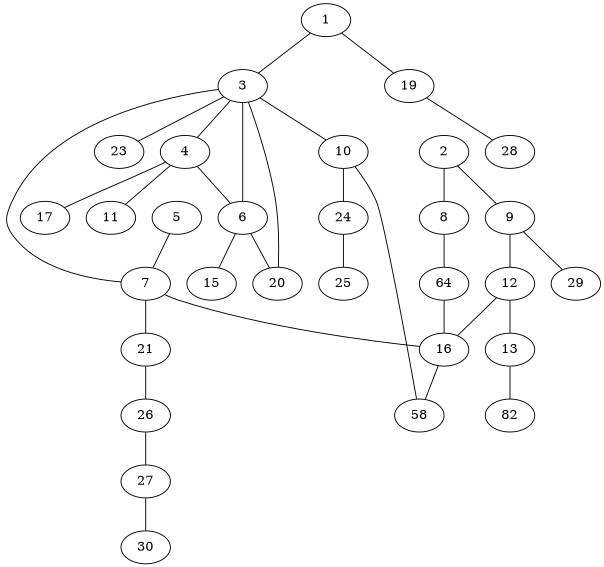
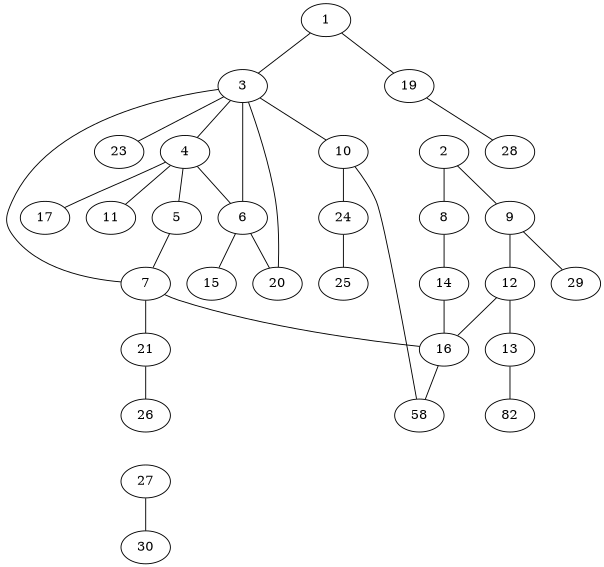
  graph {
    1
    3
    19
    2
    8
    9
    4
    6
    7
    10
    20
    23
    28
-   14 [label=64]
+   14
    12
    29
    5
    11
    17
    15
    16
    21
    n23 [label=58]
    24
    13
    26
    25
    27
    n29 [label=82]
    30
    1 -- 3
    1 -- 19
    3 -- 4
    3 -- 6
    3 -- 7
    3 -- 10
    3 -- 20
    3 -- 23
    19 -- 28
    2 -- 8
    2 -- 9
    8 -- 14
    9 -- 12
    9 -- 29
    4 -- 6
+   4 -- 5
    4 -- 11
    4 -- 17
    6 -- 20
    6 -- 15
    7 -- 16
    7 -- 21
    10 -- n23
    10 -- 24
    14 -- 16
    12 -- 16
    12 -- 13
    5 -- 7
    16 -- n23
    21 -- 26
    24 -- 25
    13 -- n29
-   26 -- 27
    27 -- 30
  }
